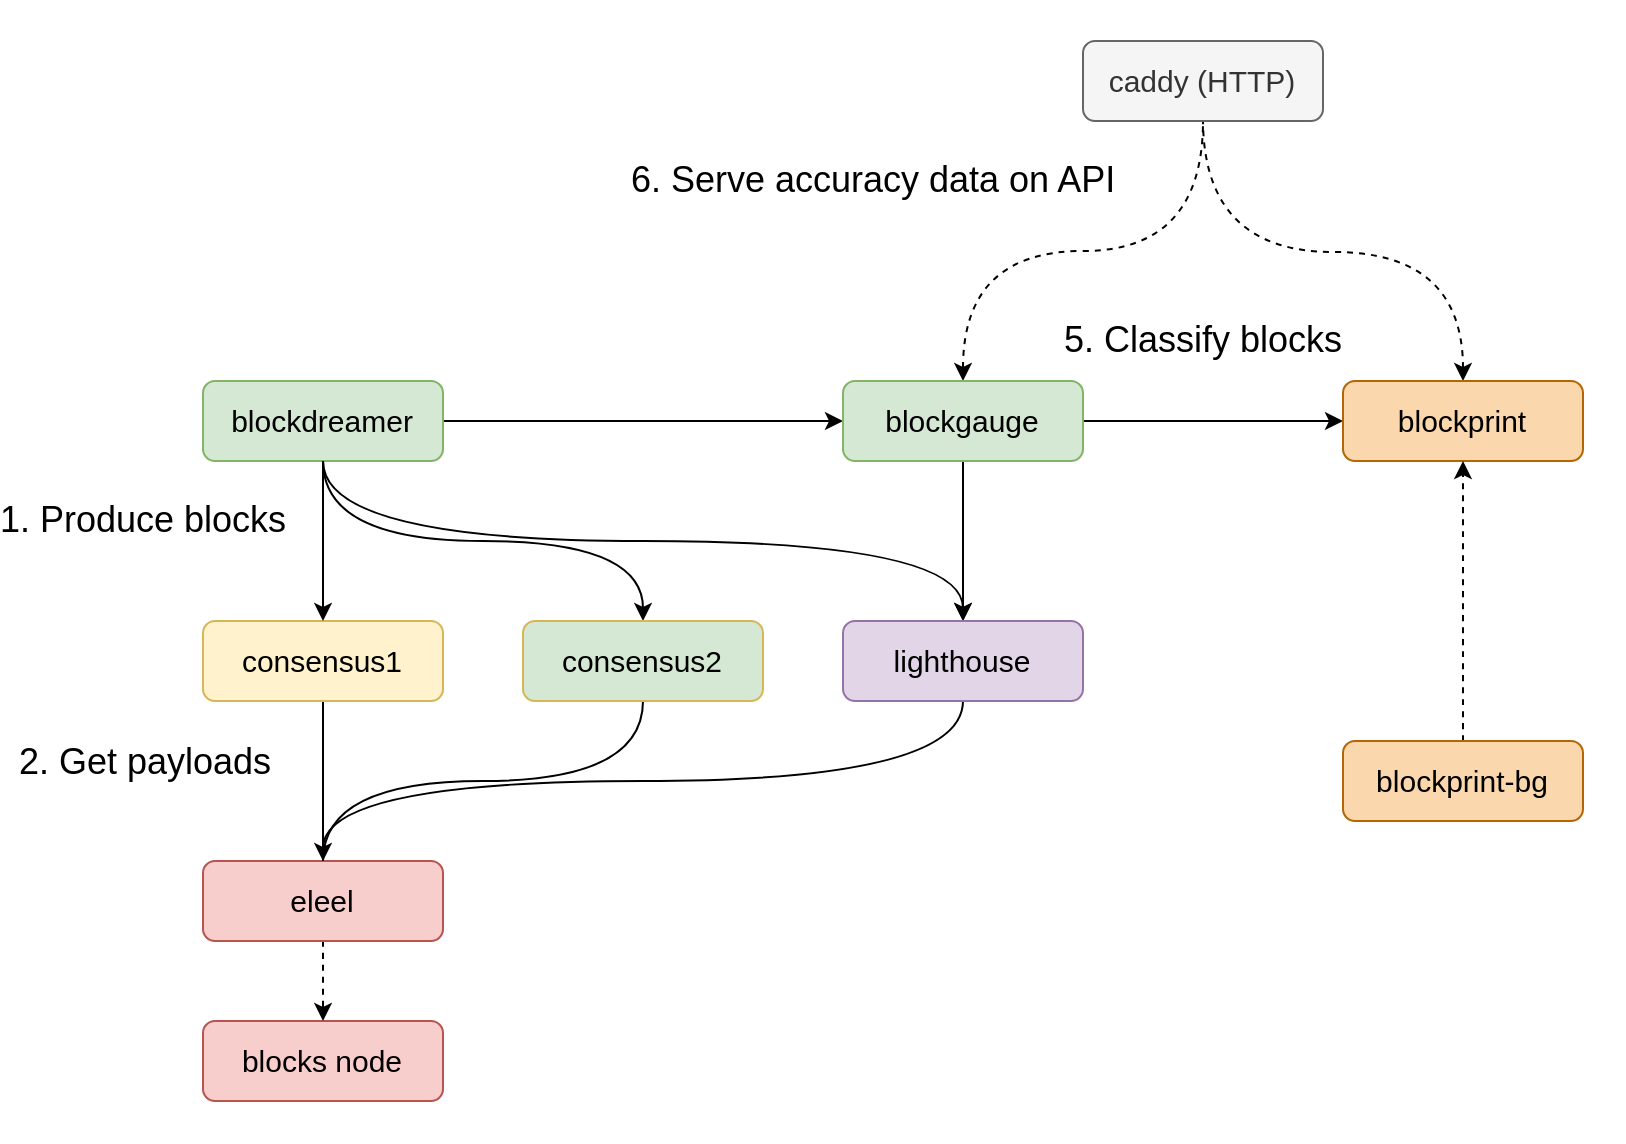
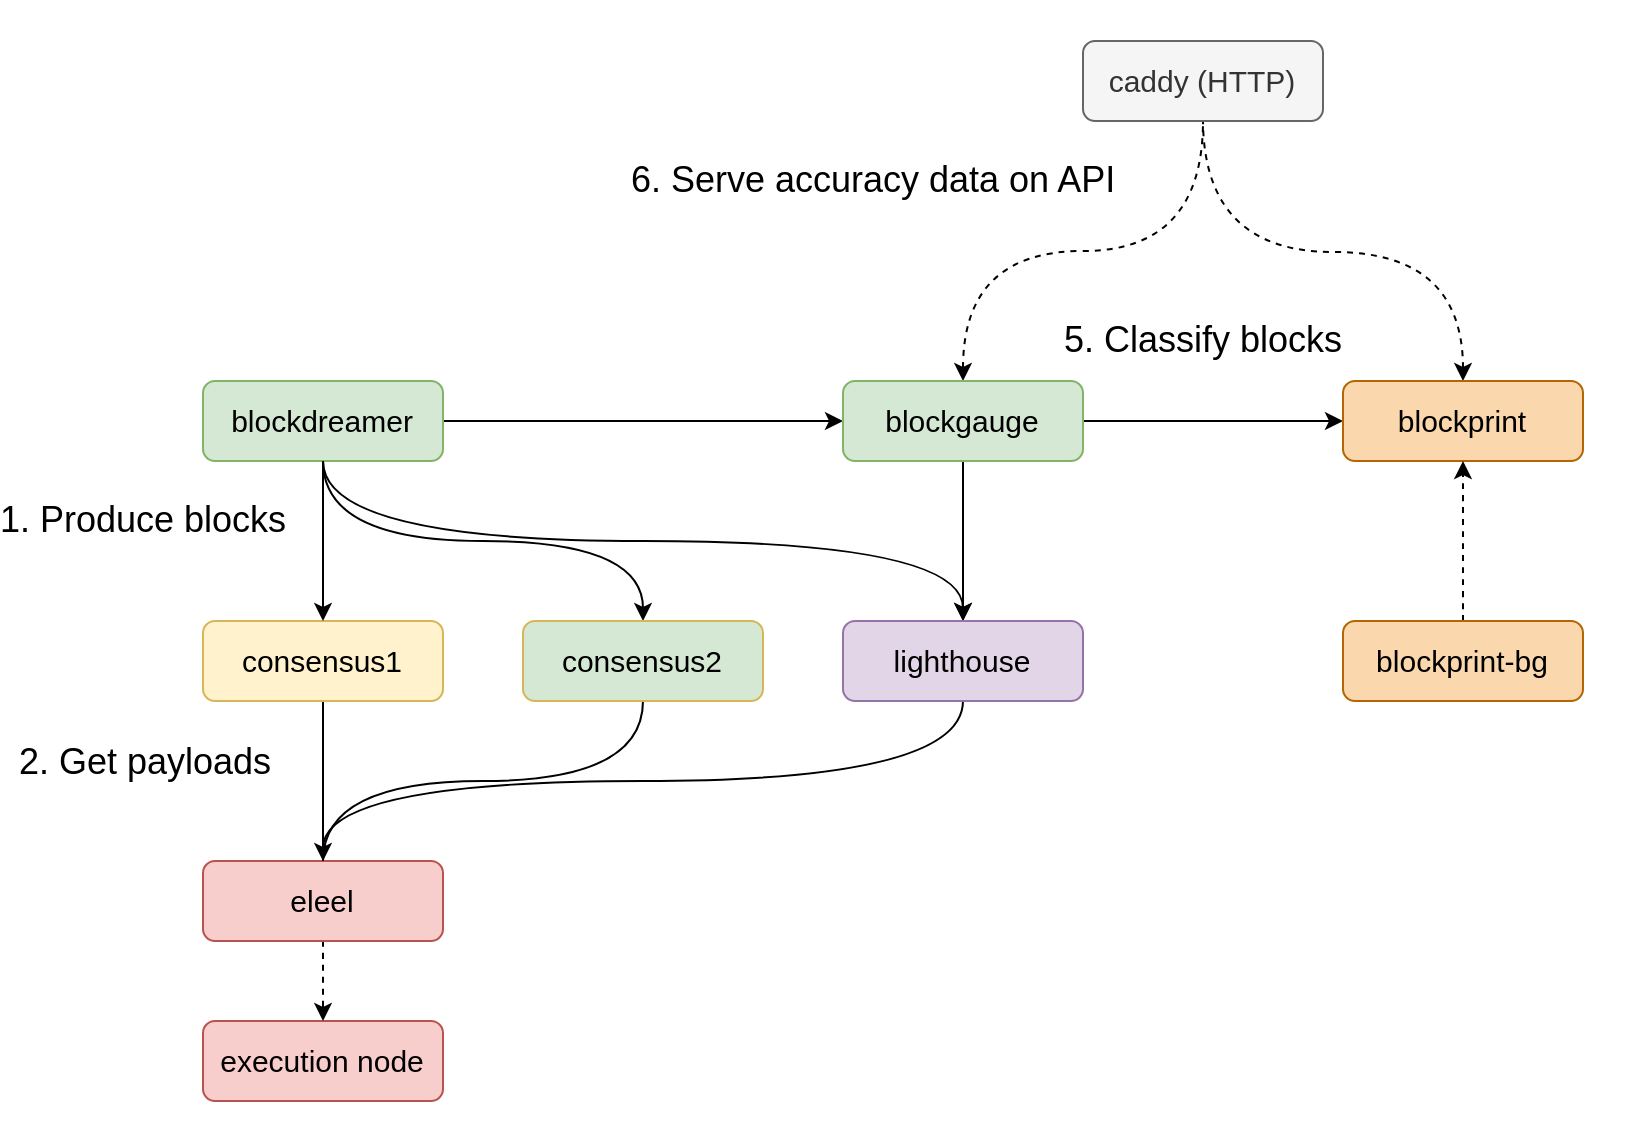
  <mxCell id="0" />
  <mxCell id="1" parent="0" />
  <mxCell id="2" style="edgeStyle=orthogonalEdgeStyle;curved=1;orthogonalLoop=1;jettySize=auto;html=1;exitX=0.5;exitY=1;exitDx=0;exitDy=0;entryX=0.5;entryY=0;entryDx=0;entryDy=0;endArrow=classic;endFill=1;endSize=6;" parent="1" source="5" target="21" edge="1"><mxGeometry relative="1" as="geometry" /></mxCell>
  <mxCell id="3" style="edgeStyle=orthogonalEdgeStyle;curved=1;orthogonalLoop=1;jettySize=auto;html=1;exitX=0.5;exitY=1;exitDx=0;exitDy=0;endArrow=classic;endFill=1;endSize=6;" parent="1" source="5" target="13" edge="1"><mxGeometry relative="1" as="geometry" /></mxCell>
  <mxCell id="4" style="edgeStyle=orthogonalEdgeStyle;curved=1;orthogonalLoop=1;jettySize=auto;html=1;exitX=1;exitY=0.5;exitDx=0;exitDy=0;entryX=0;entryY=0.5;entryDx=0;entryDy=0;fontSize=18;endArrow=classic;endFill=1;endSize=6;" parent="1" source="5" target="9" edge="1"><mxGeometry relative="1" as="geometry" /></mxCell>
  <mxCell id="5" value="blockdreamer" style="rounded=1;whiteSpace=wrap;html=1;fontSize=15;glass=0;strokeWidth=1;shadow=0;fillColor=#d5e8d4;strokeColor=#82b366;" parent="1" vertex="1"><mxGeometry x="20" y="190" width="120" height="40" as="geometry" /></mxCell>
  <mxCell id="6" style="edgeStyle=orthogonalEdgeStyle;curved=1;orthogonalLoop=1;jettySize=auto;html=1;exitX=0.5;exitY=1;exitDx=0;exitDy=0;fontSize=18;endArrow=classic;endFill=1;endSize=6;" parent="1" source="9" target="13" edge="1"><mxGeometry relative="1" as="geometry" /></mxCell>
  <mxCell id="7" style="edgeStyle=orthogonalEdgeStyle;curved=1;orthogonalLoop=1;jettySize=auto;html=1;exitX=1;exitY=0.5;exitDx=0;exitDy=0;entryX=0;entryY=0.5;entryDx=0;entryDy=0;fontSize=18;startArrow=none;startFill=0;endArrow=classic;endFill=1;endSize=6;" parent="1" source="9" target="11" edge="1"><mxGeometry relative="1" as="geometry" /></mxCell>
  <mxCell id="8" style="edgeStyle=orthogonalEdgeStyle;curved=1;orthogonalLoop=1;jettySize=auto;html=1;exitX=0.5;exitY=0;exitDx=0;exitDy=0;entryX=0.5;entryY=1;entryDx=0;entryDy=0;fontSize=18;startArrow=classic;startFill=1;endArrow=none;endFill=0;endSize=6;dashed=1;" parent="1" source="9" target="24" edge="1"><mxGeometry relative="1" as="geometry" /></mxCell>
  <mxCell id="9" value="blockgauge" style="rounded=1;whiteSpace=wrap;html=1;fontSize=15;glass=0;strokeWidth=1;shadow=0;fillColor=#d5e8d4;strokeColor=#82b366;" parent="1" vertex="1"><mxGeometry x="340" y="190" width="120" height="40" as="geometry" /></mxCell>
  <mxCell id="10" style="edgeStyle=orthogonalEdgeStyle;curved=1;orthogonalLoop=1;jettySize=auto;html=1;exitX=0.5;exitY=0;exitDx=0;exitDy=0;fontSize=18;startArrow=classic;startFill=1;endArrow=none;endFill=0;endSize=6;dashed=1;" parent="1" source="11" edge="1"><mxGeometry relative="1" as="geometry"><mxPoint x="520" y="60" as="targetPoint" /></mxGeometry></mxCell>
  <mxCell id="11" value="blockprint" style="rounded=1;whiteSpace=wrap;html=1;fontSize=15;glass=0;strokeWidth=1;shadow=0;fillColor=#fad7ac;strokeColor=#b46504;" parent="1" vertex="1"><mxGeometry x="590" y="190" width="120" height="40" as="geometry" /></mxCell>
  <mxCell id="12" style="edgeStyle=orthogonalEdgeStyle;curved=1;orthogonalLoop=1;jettySize=auto;html=1;exitX=0.5;exitY=1;exitDx=0;exitDy=0;entryX=0.5;entryY=0;entryDx=0;entryDy=0;endArrow=classic;endFill=1;endSize=6;startArrow=none;startFill=0;" parent="1" source="13" target="16" edge="1"><mxGeometry relative="1" as="geometry"><mxPoint x="240" y="430" as="targetPoint" /></mxGeometry></mxCell>
  <mxCell id="13" value="lighthouse" style="rounded=1;whiteSpace=wrap;html=1;fontSize=15;glass=0;strokeWidth=1;shadow=0;fillColor=#e1d5e7;strokeColor=#9673a6;" parent="1" vertex="1"><mxGeometry x="340" y="310" width="120" height="40" as="geometry" /></mxCell>
- <mxCell id="14" value="&lt;div&gt;blocks node&lt;br&gt;&lt;/div&gt;" style="rounded=1;whiteSpace=wrap;html=1;fontSize=15;glass=0;strokeWidth=1;shadow=0;fillColor=#f8cecc;strokeColor=#b85450;" parent="1" vertex="1"><mxGeometry x="20" y="510" width="120" height="40" as="geometry" /></mxCell>
+ <mxCell id="14" value="&lt;div&gt;execution node&lt;br&gt;&lt;/div&gt;" style="rounded=1;whiteSpace=wrap;html=1;fontSize=15;glass=0;strokeWidth=1;shadow=0;fillColor=#f8cecc;strokeColor=#b85450;" parent="1" vertex="1"><mxGeometry x="20" y="510" width="120" height="40" as="geometry" /></mxCell>
  <mxCell id="15" style="edgeStyle=orthogonalEdgeStyle;curved=1;orthogonalLoop=1;jettySize=auto;html=1;exitX=0.5;exitY=1;exitDx=0;exitDy=0;entryX=0.5;entryY=0;entryDx=0;entryDy=0;fontSize=18;endArrow=classic;endFill=1;endSize=6;dashed=1;" parent="1" source="16" target="14" edge="1"><mxGeometry relative="1" as="geometry" /></mxCell>
  <mxCell id="16" value="eleel" style="rounded=1;whiteSpace=wrap;html=1;fontSize=15;glass=0;strokeWidth=1;shadow=0;fillColor=#f8cecc;strokeColor=#b85450;" parent="1" vertex="1"><mxGeometry x="20" y="430" width="120" height="40" as="geometry" /></mxCell>
  <mxCell id="17" style="edgeStyle=orthogonalEdgeStyle;curved=1;orthogonalLoop=1;jettySize=auto;html=1;exitX=0.5;exitY=1;exitDx=0;exitDy=0;entryX=0.5;entryY=0;entryDx=0;entryDy=0;fontSize=18;endArrow=none;endFill=0;endSize=6;" parent="1" source="19" target="16" edge="1"><mxGeometry relative="1" as="geometry" /></mxCell>
  <mxCell id="18" value="&lt;font style=&quot;font-size: 18px;&quot;&gt;2. Get payloads&lt;br&gt;&lt;/font&gt;" style="edgeLabel;html=1;align=center;verticalAlign=middle;resizable=0;points=[];" vertex="1" connectable="0" parent="17"><mxGeometry x="-0.279" relative="1" as="geometry"><mxPoint x="-90" y="1" as="offset" /></mxGeometry></mxCell>
  <mxCell id="19" value="consensus1" style="rounded=1;whiteSpace=wrap;html=1;fontSize=15;glass=0;strokeWidth=1;shadow=0;fillColor=#fff2cc;strokeColor=#d6b656;" parent="1" vertex="1"><mxGeometry x="20" y="310" width="120" height="40" as="geometry" /></mxCell>
  <mxCell id="20" style="edgeStyle=orthogonalEdgeStyle;curved=1;orthogonalLoop=1;jettySize=auto;html=1;exitX=0.5;exitY=1;exitDx=0;exitDy=0;entryX=0.5;entryY=0;entryDx=0;entryDy=0;fontSize=18;endArrow=none;endFill=0;endSize=6;" parent="1" source="21" target="16" edge="1"><mxGeometry relative="1" as="geometry" /></mxCell>
  <mxCell id="21" value="consensus2" style="rounded=1;whiteSpace=wrap;html=1;fontSize=15;glass=0;strokeWidth=1;shadow=0;fillColor=#d5e8d4;strokeColor=#d6b656;" parent="1" vertex="1"><mxGeometry x="180" y="310" width="120" height="40" as="geometry" /></mxCell>
  <mxCell id="22" value="&lt;div style=&quot;font-size: 18px;&quot;&gt;&lt;font style=&quot;font-size: 18px;&quot;&gt;1. Produce blocks&lt;br&gt;&lt;/font&gt;&lt;/div&gt;" style="endArrow=classic;html=1;exitX=0.5;exitY=1;exitDx=0;exitDy=0;entryX=0.5;entryY=0;entryDx=0;entryDy=0;curved=1;startArrow=none;startFill=0;" parent="1" source="5" target="19" edge="1"><mxGeometry x="-0.25" y="-90" width="50" height="50" relative="1" as="geometry"><mxPoint x="90" y="250" as="sourcePoint" /><mxPoint x="100" y="280" as="targetPoint" /><mxPoint as="offset" /></mxGeometry></mxCell>
  <mxCell id="23" value="5. Classify blocks" style="text;html=1;align=center;verticalAlign=middle;resizable=0;points=[];autosize=1;strokeColor=none;fillColor=none;fontSize=18;" parent="1" vertex="1"><mxGeometry x="440" y="150" width="160" height="40" as="geometry" /></mxCell>
  <mxCell id="24" value="caddy (HTTP)" style="rounded=1;whiteSpace=wrap;html=1;fontSize=15;glass=0;strokeWidth=1;shadow=0;fillColor=#f5f5f5;strokeColor=#666666;fontColor=#333333;" parent="1" vertex="1"><mxGeometry x="460" y="20" width="120" height="40" as="geometry" /></mxCell>
  <mxCell id="25" value="6. Serve accuracy data on API" style="text;html=1;align=center;verticalAlign=middle;resizable=0;points=[];autosize=1;strokeColor=none;fillColor=none;fontSize=18;" parent="1" vertex="1"><mxGeometry x="220" y="70" width="270" height="40" as="geometry" /></mxCell>
  <mxCell id="26" style="edgeStyle=orthogonalEdgeStyle;curved=1;orthogonalLoop=1;jettySize=auto;html=1;exitX=0.5;exitY=0;exitDx=0;exitDy=0;entryX=0.5;entryY=1;entryDx=0;entryDy=0;fontSize=18;startArrow=none;startFill=0;endArrow=classic;endFill=1;endSize=6;dashed=1;" parent="1" source="27" target="11" edge="1"><mxGeometry relative="1" as="geometry" /></mxCell>
- <mxCell id="27" value="blockprint-bg" style="rounded=1;whiteSpace=wrap;html=1;fontSize=15;glass=0;strokeWidth=1;shadow=0;fillColor=#fad7ac;strokeColor=#b46504;" parent="1" vertex="1"><mxGeometry x="590" y="370" width="120" height="40" as="geometry" /></mxCell>
+ <mxCell id="27" value="blockprint-bg" style="rounded=1;whiteSpace=wrap;html=1;fontSize=15;glass=0;strokeWidth=1;shadow=0;fillColor=#fad7ac;strokeColor=#b46504;" parent="1" vertex="1"><mxGeometry x="590" y="310" width="120" height="40" as="geometry" /></mxCell>
